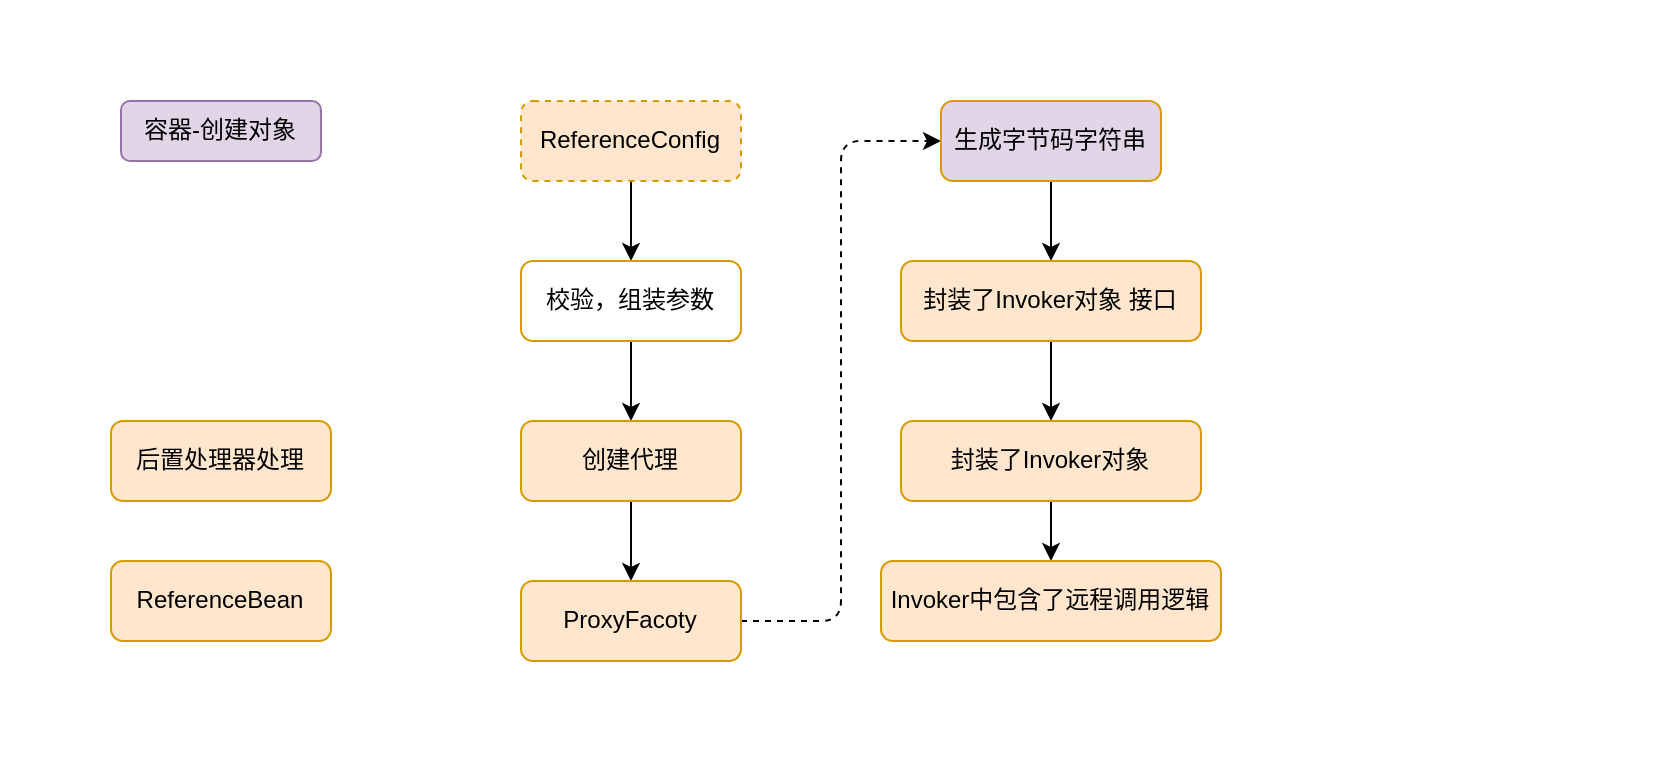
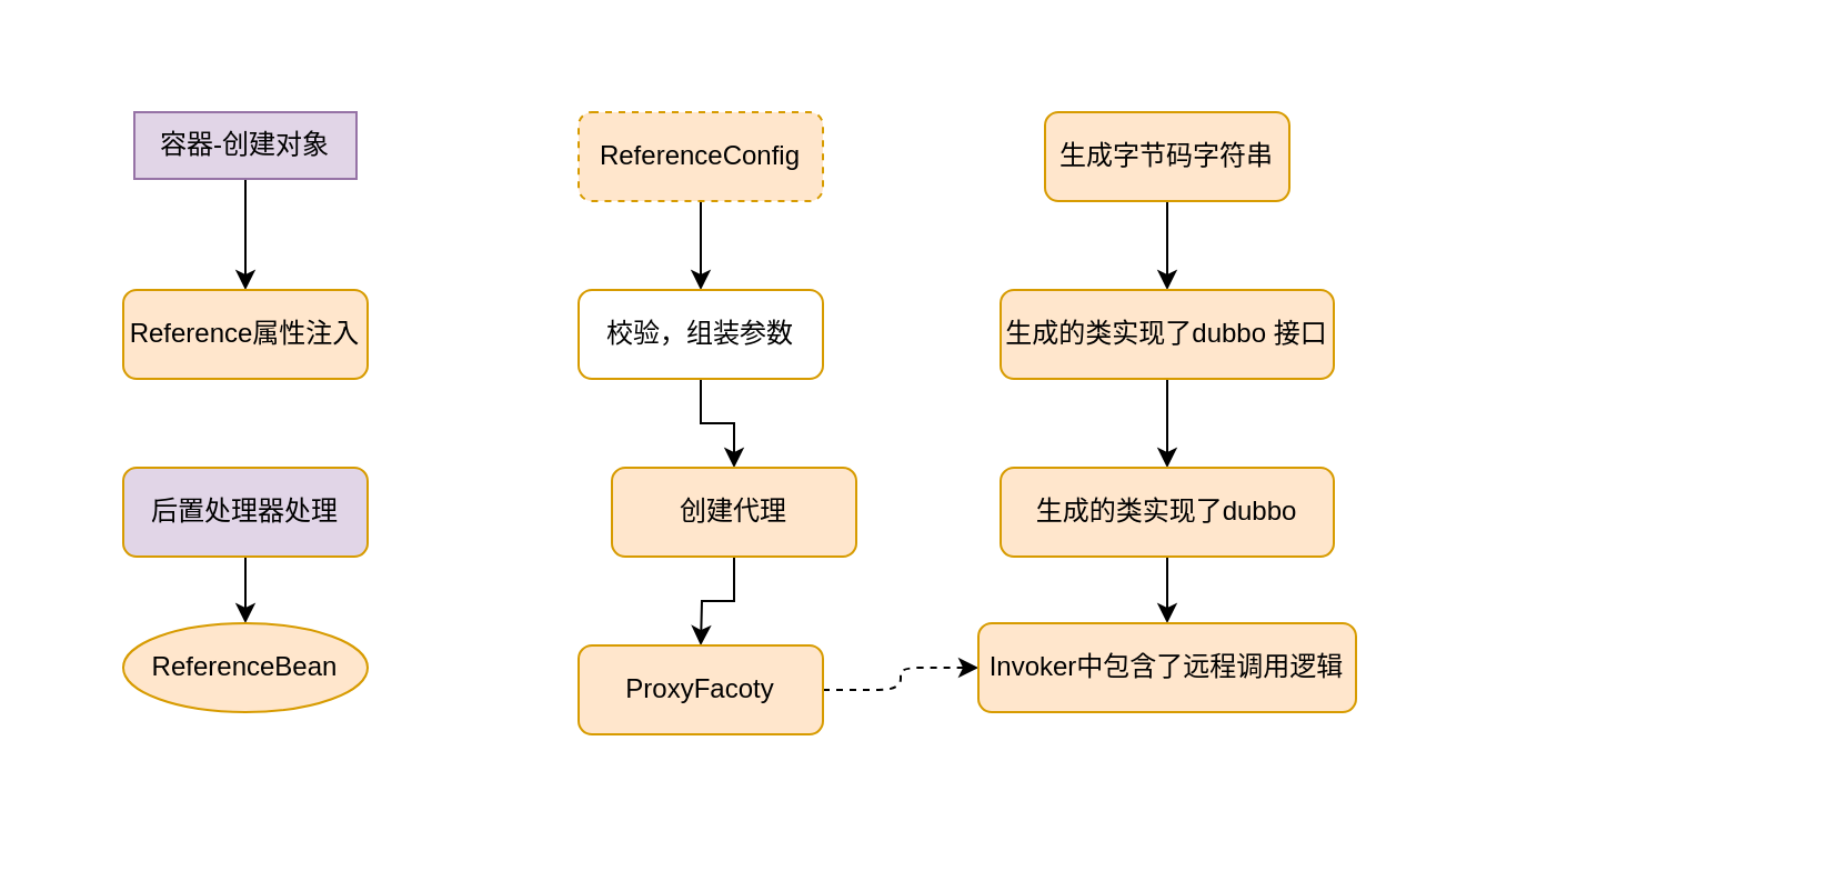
  <mxCell id="0" />
  <mxCell id="1" parent="0" />
  <mxCell id="2" value="" style="rounded=0;whiteSpace=wrap;html=1;dashed=1;dashPattern=1 2;gradientColor=none;opacity=0;" vertex="1" parent="1"><mxGeometry x="20" y="20" width="790" height="350" as="geometry" /></mxCell>
- <mxCell id="4" value="容器-创建对象" style="rounded=1;whiteSpace=wrap;html=1;fillColor=#e1d5e7;strokeColor=#9673a6;" vertex="1" parent="1"><mxGeometry x="60" y="50" width="100" height="30" as="geometry" /></mxCell>
- <mxCell id="7" value="后置处理器处理" style="rounded=1;whiteSpace=wrap;html=1;fillColor=#ffe6cc;strokeColor=#d79b00;" vertex="1" parent="1"><mxGeometry x="55" y="210" width="110" height="40" as="geometry" /></mxCell>
- <mxCell id="8" value="ReferenceBean" style="rounded=1;whiteSpace=wrap;html=1;fillColor=#ffe6cc;strokeColor=#d79b00;" vertex="1" parent="1"><mxGeometry x="55" y="280" width="110" height="40" as="geometry" /></mxCell>
+ <mxCell id="3" style="edgeStyle=orthogonalEdgeStyle;rounded=0;orthogonalLoop=1;jettySize=auto;html=1;exitX=0.5;exitY=1;exitDx=0;exitDy=0;" edge="1" parent="1" source="4" target="5"><mxGeometry relative="1" as="geometry" /></mxCell>
+ <mxCell id="4" value="容器-创建对象" style="whiteSpace=wrap;html=1;fillColor=#e1d5e7;strokeColor=#9673a6;rounded=0;" vertex="1" parent="1"><mxGeometry x="60" y="50" width="100" height="30" as="geometry" /></mxCell>
+ <mxCell id="5" value="Reference属性注入" style="rounded=1;whiteSpace=wrap;html=1;fillColor=#ffe6cc;strokeColor=#d79b00;" vertex="1" parent="1"><mxGeometry x="55" y="130" width="110" height="40" as="geometry" /></mxCell>
+ <mxCell id="6" style="edgeStyle=orthogonalEdgeStyle;rounded=0;orthogonalLoop=1;jettySize=auto;html=1;exitX=0.5;exitY=1;exitDx=0;exitDy=0;entryX=0.5;entryY=0;entryDx=0;entryDy=0;" edge="1" parent="1" source="7" target="8"><mxGeometry relative="1" as="geometry" /></mxCell>
+ <mxCell id="7" value="后置处理器处理" style="rounded=1;whiteSpace=wrap;html=1;fillColor=#e1d5e7;strokeColor=#d79b00;" vertex="1" parent="1"><mxGeometry x="55" y="210" width="110" height="40" as="geometry" /></mxCell>
+ <mxCell id="8" value="ReferenceBean" style="ellipse;whiteSpace=wrap;html=1;fillColor=#ffe6cc;strokeColor=#d79b00;" vertex="1" parent="1"><mxGeometry x="55" y="280" width="110" height="40" as="geometry" /></mxCell>
  <mxCell id="9" style="edgeStyle=orthogonalEdgeStyle;rounded=0;orthogonalLoop=1;jettySize=auto;html=1;exitX=0.5;exitY=1;exitDx=0;exitDy=0;" edge="1" parent="1" source="10"><mxGeometry relative="1" as="geometry"><mxPoint x="315" y="130" as="targetPoint" /></mxGeometry></mxCell>
  <mxCell id="10" value="ReferenceConfig" style="rounded=1;whiteSpace=wrap;html=1;fillColor=#ffe6cc;strokeColor=#d79b00;dashed=1;" vertex="1" parent="1"><mxGeometry x="260" y="50" width="110" height="40" as="geometry" /></mxCell>
  <mxCell id="11" style="edgeStyle=orthogonalEdgeStyle;rounded=0;orthogonalLoop=1;jettySize=auto;html=1;exitX=0.5;exitY=1;exitDx=0;exitDy=0;" edge="1" parent="1" source="12" target="14"><mxGeometry relative="1" as="geometry" /></mxCell>
  <mxCell id="12" value="校验，组装参数" style="rounded=1;whiteSpace=wrap;html=1;fillColor=#ffffff;strokeColor=#d79b00;" vertex="1" parent="1"><mxGeometry x="260" y="130" width="110" height="40" as="geometry" /></mxCell>
  <mxCell id="13" style="edgeStyle=orthogonalEdgeStyle;rounded=0;orthogonalLoop=1;jettySize=auto;html=1;exitX=0.5;exitY=1;exitDx=0;exitDy=0;" edge="1" parent="1" source="14"><mxGeometry relative="1" as="geometry"><mxPoint x="315" y="290" as="targetPoint" /></mxGeometry></mxCell>
- <mxCell id="14" value="创建代理" style="rounded=1;whiteSpace=wrap;html=1;fillColor=#ffe6cc;strokeColor=#d79b00;" vertex="1" parent="1"><mxGeometry x="260" y="210" width="110" height="40" as="geometry" /></mxCell>
- <mxCell id="15" style="edgeStyle=orthogonalEdgeStyle;rounded=1;orthogonalLoop=1;jettySize=auto;html=1;exitX=1;exitY=0.5;exitDx=0;exitDy=0;entryX=0;entryY=0.5;entryDx=0;entryDy=0;dashed=1;" edge="1" parent="1" source="16" target="18"><mxGeometry relative="1" as="geometry"><mxPoint x="370" y="60" as="targetPoint" /></mxGeometry></mxCell>
+ <mxCell id="14" value="创建代理" style="rounded=1;whiteSpace=wrap;html=1;fillColor=#ffe6cc;strokeColor=#d79b00;" vertex="1" parent="1"><mxGeometry x="275" y="210" width="110" height="40" as="geometry" /></mxCell>
+ <mxCell id="15" style="edgeStyle=orthogonalEdgeStyle;rounded=1;orthogonalLoop=1;jettySize=auto;html=1;exitX=1;exitY=0.5;exitDx=0;exitDy=0;dashed=1;" edge="1" parent="1" source="16" target="24"><mxGeometry relative="1" as="geometry"><mxPoint x="370" y="60" as="targetPoint" /></mxGeometry></mxCell>
  <mxCell id="16" value="ProxyFacoty" style="rounded=1;whiteSpace=wrap;html=1;fillColor=#ffe6cc;strokeColor=#d79b00;" vertex="1" parent="1"><mxGeometry x="260" y="290" width="110" height="40" as="geometry" /></mxCell>
  <mxCell id="17" style="edgeStyle=orthogonalEdgeStyle;rounded=0;orthogonalLoop=1;jettySize=auto;html=1;exitX=0.5;exitY=1;exitDx=0;exitDy=0;" edge="1" parent="1" source="18"><mxGeometry relative="1" as="geometry"><mxPoint x="525" y="130" as="targetPoint" /></mxGeometry></mxCell>
- <mxCell id="18" value="生成字节码字符串" style="rounded=1;whiteSpace=wrap;html=1;fillColor=#e1d5e7;strokeColor=#d79b00;" vertex="1" parent="1"><mxGeometry x="470" y="50" width="110" height="40" as="geometry" /></mxCell>
+ <mxCell id="18" value="生成字节码字符串" style="rounded=1;whiteSpace=wrap;html=1;fillColor=#ffe6cc;strokeColor=#d79b00;" vertex="1" parent="1"><mxGeometry x="470" y="50" width="110" height="40" as="geometry" /></mxCell>
  <mxCell id="19" style="edgeStyle=orthogonalEdgeStyle;rounded=0;orthogonalLoop=1;jettySize=auto;html=1;exitX=0.5;exitY=1;exitDx=0;exitDy=0;" edge="1" parent="1" source="20"><mxGeometry relative="1" as="geometry"><mxPoint x="525" y="210" as="targetPoint" /></mxGeometry></mxCell>
- <mxCell id="20" value="封装了Invoker对象 接口" style="rounded=1;whiteSpace=wrap;html=1;fillColor=#ffe6cc;strokeColor=#d79b00;" vertex="1" parent="1"><mxGeometry x="450" y="130" width="150" height="40" as="geometry" /></mxCell>
+ <mxCell id="20" value="生成的类实现了dubbo 接口" style="rounded=1;whiteSpace=wrap;html=1;fillColor=#ffe6cc;strokeColor=#d79b00;" vertex="1" parent="1"><mxGeometry x="450" y="130" width="150" height="40" as="geometry" /></mxCell>
  <mxCell id="21" style="edgeStyle=orthogonalEdgeStyle;rounded=0;orthogonalLoop=1;jettySize=auto;html=1;exitX=0.5;exitY=1;exitDx=0;exitDy=0;" edge="1" parent="1" source="22"><mxGeometry relative="1" as="geometry"><mxPoint x="525" y="280" as="targetPoint" /></mxGeometry></mxCell>
- <mxCell id="22" value="封装了Invoker对象" style="rounded=1;whiteSpace=wrap;html=1;fillColor=#ffe6cc;strokeColor=#d79b00;" vertex="1" parent="1"><mxGeometry x="450" y="210" width="150" height="40" as="geometry" /></mxCell>
+ <mxCell id="22" value="生成的类实现了dubbo" style="rounded=1;whiteSpace=wrap;html=1;fillColor=#ffe6cc;strokeColor=#d79b00;" vertex="1" parent="1"><mxGeometry x="450" y="210" width="150" height="40" as="geometry" /></mxCell>
  <mxCell id="23" style="edgeStyle=orthogonalEdgeStyle;rounded=0;orthogonalLoop=1;jettySize=auto;html=1;exitX=1;exitY=0.5;exitDx=0;exitDy=0;" edge="1" parent="1" source="24"><mxGeometry relative="1" as="geometry"><mxPoint x="610" y="300" as="targetPoint" /></mxGeometry></mxCell>
  <mxCell id="24" value="Invoker中包含了远程调用逻辑" style="rounded=1;whiteSpace=wrap;html=1;fillColor=#ffe6cc;strokeColor=#d79b00;" vertex="1" parent="1"><mxGeometry x="440" y="280" width="170" height="40" as="geometry" /></mxCell>
